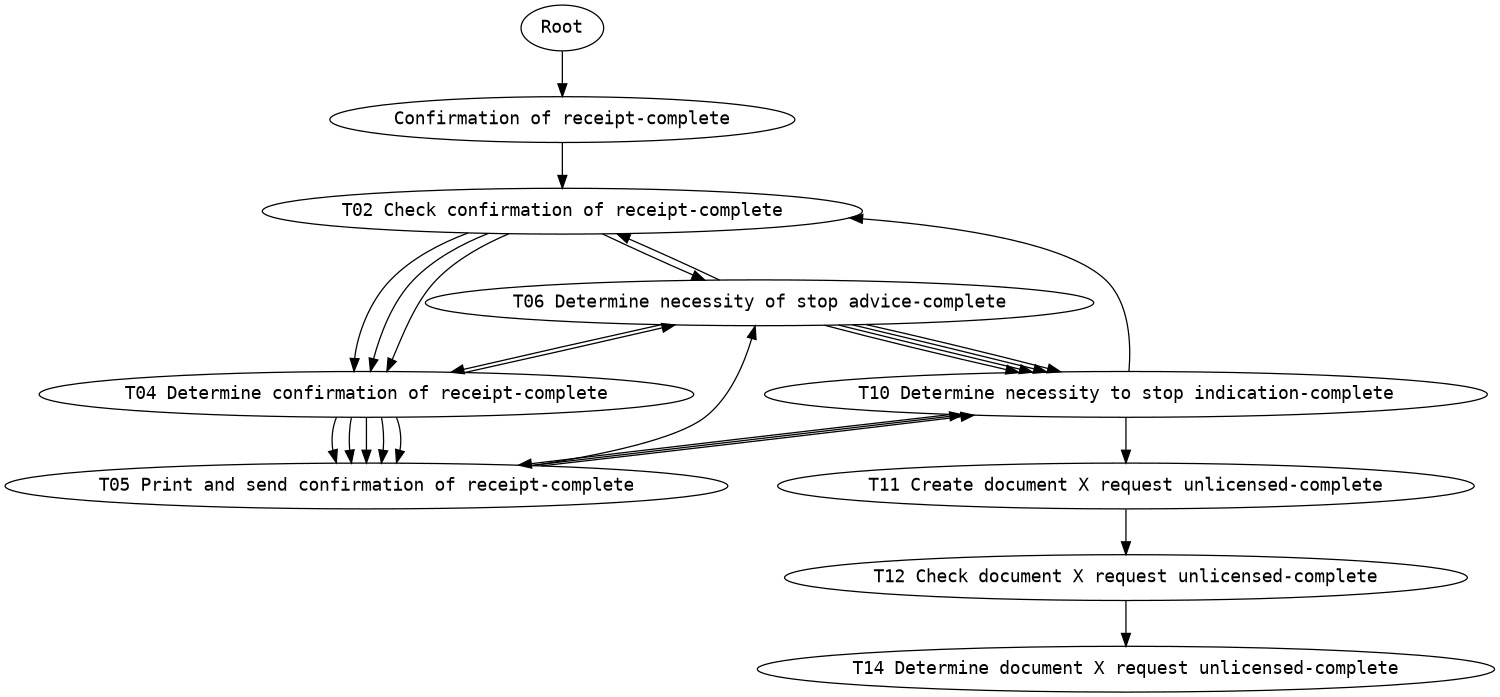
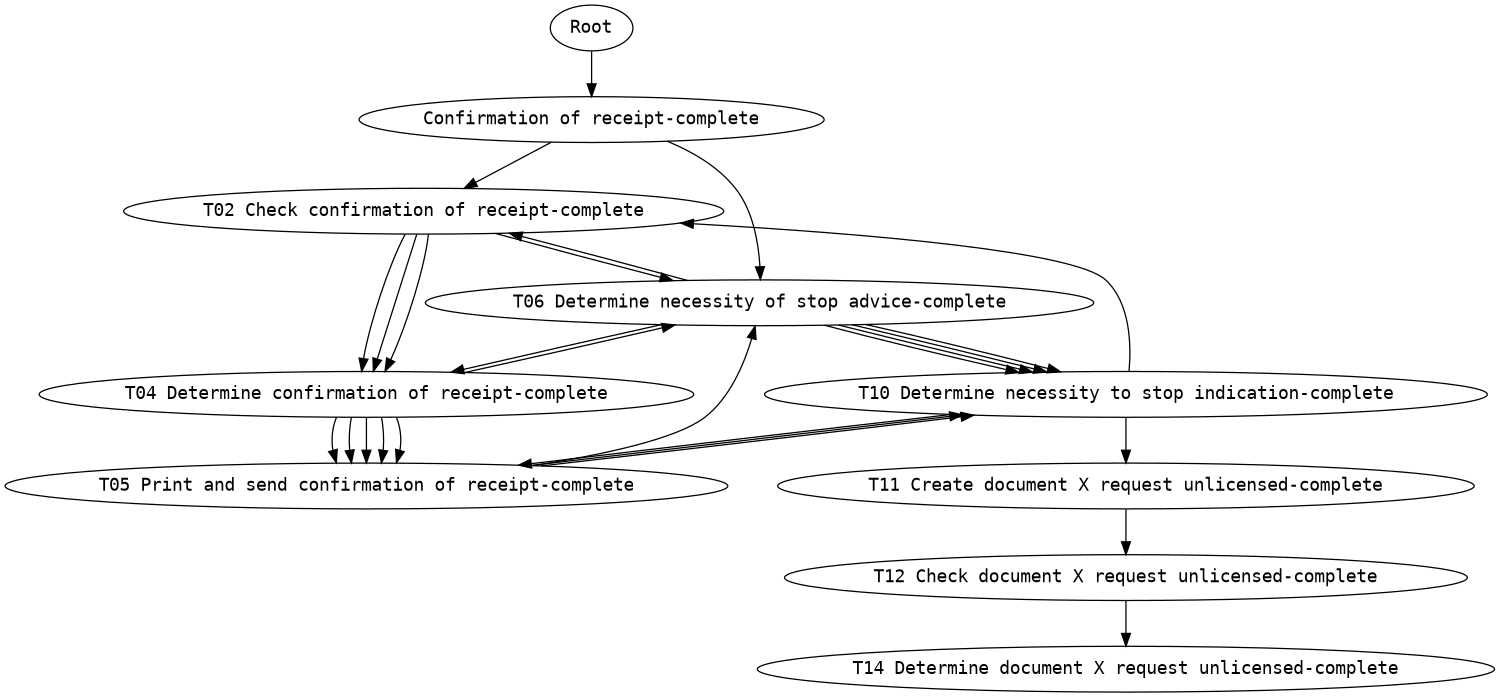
  digraph {
    fontname="DejaVu Sans Mono"
    node [fontname="DejaVu Sans Mono"]
    edge [fontname="DejaVu Sans Mono"]
    Root
    "Confirmation of receipt-complete"
    "T02 Check confirmation of receipt-complete"
    "T06 Determine necessity of stop advice-complete"
    "T04 Determine confirmation of receipt-complete"
    "T10 Determine necessity to stop indication-complete"
    "T05 Print and send confirmation of receipt-complete"
    "T11 Create document X request unlicensed-complete"
    "T12 Check document X request unlicensed-complete"
    "T14 Determine document X request unlicensed-complete"
    Root -> "Confirmation of receipt-complete"
    "Confirmation of receipt-complete" -> "T02 Check confirmation of receipt-complete"
+   "Confirmation of receipt-complete" -> "T06 Determine necessity of stop advice-complete"
    "T02 Check confirmation of receipt-complete" -> "T06 Determine necessity of stop advice-complete"
    "T02 Check confirmation of receipt-complete" -> "T04 Determine confirmation of receipt-complete"
    "T02 Check confirmation of receipt-complete" -> "T04 Determine confirmation of receipt-complete"
    "T02 Check confirmation of receipt-complete" -> "T04 Determine confirmation of receipt-complete"
    "T06 Determine necessity of stop advice-complete" -> "T02 Check confirmation of receipt-complete"
    "T06 Determine necessity of stop advice-complete" -> "T04 Determine confirmation of receipt-complete"
    "T06 Determine necessity of stop advice-complete" -> "T10 Determine necessity to stop indication-complete"
    "T06 Determine necessity of stop advice-complete" -> "T10 Determine necessity to stop indication-complete"
    "T06 Determine necessity of stop advice-complete" -> "T10 Determine necessity to stop indication-complete"
    "T06 Determine necessity of stop advice-complete" -> "T10 Determine necessity to stop indication-complete"
    "T04 Determine confirmation of receipt-complete" -> "T06 Determine necessity of stop advice-complete"
    "T04 Determine confirmation of receipt-complete" -> "T05 Print and send confirmation of receipt-complete"
    "T04 Determine confirmation of receipt-complete" -> "T05 Print and send confirmation of receipt-complete"
    "T04 Determine confirmation of receipt-complete" -> "T05 Print and send confirmation of receipt-complete"
    "T04 Determine confirmation of receipt-complete" -> "T05 Print and send confirmation of receipt-complete"
    "T04 Determine confirmation of receipt-complete" -> "T05 Print and send confirmation of receipt-complete"
    "T10 Determine necessity to stop indication-complete" -> "T02 Check confirmation of receipt-complete"
    "T10 Determine necessity to stop indication-complete" -> "T05 Print and send confirmation of receipt-complete"
    "T10 Determine necessity to stop indication-complete" -> "T11 Create document X request unlicensed-complete"
    "T05 Print and send confirmation of receipt-complete" -> "T06 Determine necessity of stop advice-complete"
    "T05 Print and send confirmation of receipt-complete" -> "T10 Determine necessity to stop indication-complete"
    "T05 Print and send confirmation of receipt-complete" -> "T10 Determine necessity to stop indication-complete"
    "T11 Create document X request unlicensed-complete" -> "T12 Check document X request unlicensed-complete"
    "T12 Check document X request unlicensed-complete" -> "T14 Determine document X request unlicensed-complete"
  }
